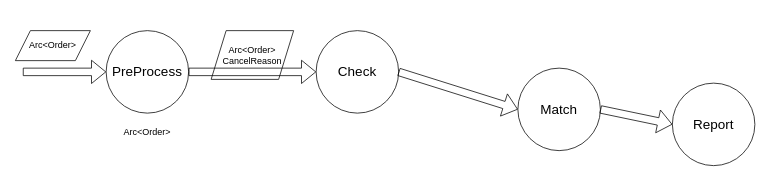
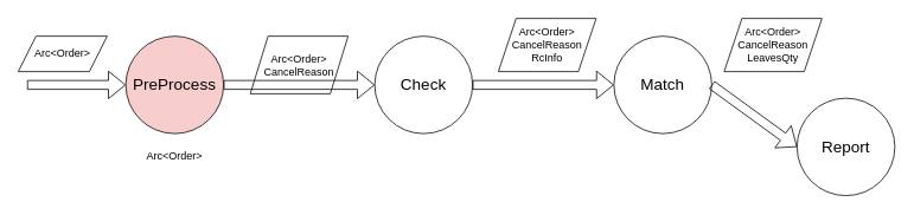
  <mxCell id="0" />
  <mxCell id="1" parent="0" />
  <mxCell id="2" value="Arc&amp;lt;Order&amp;gt;" style="shape=parallelogram;perimeter=parallelogramPerimeter;whiteSpace=wrap;html=1;fixedSize=1;" parent="1" vertex="1"><mxGeometry x="20" y="40" width="100" height="40" as="geometry" /></mxCell>
- <mxCell id="3" value="&lt;font style=&quot;font-size: 18px;&quot;&gt;PreProcess&lt;/font&gt;" style="ellipse;whiteSpace=wrap;html=1;aspect=fixed;" parent="1" vertex="1"><mxGeometry x="141" y="40" width="110" height="110" as="geometry" /></mxCell>
+ <mxCell id="3" value="&lt;font style=&quot;font-size: 18px;&quot;&gt;PreProcess&lt;/font&gt;" style="ellipse;whiteSpace=wrap;html=1;aspect=fixed;fillColor=#f8cecc;" parent="1" vertex="1"><mxGeometry x="141" y="40" width="110" height="110" as="geometry" /></mxCell>
  <mxCell id="4" value="Arc&amp;lt;Order&amp;gt;&lt;br&gt;CancelReason" style="shape=parallelogram;perimeter=parallelogramPerimeter;whiteSpace=wrap;html=1;fixedSize=1;" parent="1" vertex="1"><mxGeometry x="281" y="40" width="110" height="65" as="geometry" /></mxCell>
  <mxCell id="5" value="&lt;font style=&quot;font-size: 18px;&quot;&gt;Check&lt;/font&gt;" style="ellipse;whiteSpace=wrap;html=1;aspect=fixed;" parent="1" vertex="1"><mxGeometry x="421" y="40" width="110" height="110" as="geometry" /></mxCell>
  <mxCell id="6" value="Arc&amp;lt;Order&amp;gt;" style="text;html=1;strokeColor=none;fillColor=none;align=center;verticalAlign=middle;whiteSpace=wrap;rounded=0;" parent="1" vertex="1"><mxGeometry x="166" y="160" width="60" height="30" as="geometry" /></mxCell>
- <mxCell id="8" value="&lt;font style=&quot;font-size: 18px;&quot;&gt;Match&lt;/font&gt;" style="ellipse;whiteSpace=wrap;html=1;aspect=fixed;" parent="1" vertex="1"><mxGeometry x="690" y="90" width="110" height="110" as="geometry" /></mxCell>
+ <mxCell id="7" value="Arc&amp;lt;Order&amp;gt;&lt;br&gt;CancelReason&lt;br&gt;RcInfo" style="shape=parallelogram;perimeter=parallelogramPerimeter;whiteSpace=wrap;html=1;fixedSize=1;" parent="1" vertex="1"><mxGeometry x="560" y="20" width="110" height="60" as="geometry" /></mxCell>
+ <mxCell id="8" value="&lt;font style=&quot;font-size: 18px;&quot;&gt;Match&lt;/font&gt;" style="ellipse;whiteSpace=wrap;html=1;aspect=fixed;" parent="1" vertex="1"><mxGeometry x="690" y="40" width="110" height="110" as="geometry" /></mxCell>
+ <mxCell id="9" value="Arc&amp;lt;Order&amp;gt;&lt;br&gt;CancelReason&lt;br&gt;LeavesQty" style="shape=parallelogram;perimeter=parallelogramPerimeter;whiteSpace=wrap;html=1;fixedSize=1;" parent="1" vertex="1"><mxGeometry x="814" y="20" width="110" height="60" as="geometry" /></mxCell>
  <mxCell id="10" value="&lt;font style=&quot;font-size: 18px;&quot;&gt;Report&lt;/font&gt;" style="ellipse;whiteSpace=wrap;html=1;aspect=fixed;" parent="1" vertex="1"><mxGeometry x="896" y="110" width="110" height="110" as="geometry" /></mxCell>
  <mxCell id="11" value="" style="shape=flexArrow;endArrow=classic;html=1;fontSize=18;exitX=1;exitY=0.5;exitDx=0;exitDy=0;entryX=0;entryY=0.5;entryDx=0;entryDy=0;" parent="1" source="5" target="8" edge="1"><mxGeometry width="50" height="50" relative="1" as="geometry"><mxPoint x="330" y="200" as="sourcePoint" /><mxPoint x="400" y="175" as="targetPoint" /></mxGeometry></mxCell>
  <mxCell id="12" value="" style="shape=flexArrow;endArrow=classic;html=1;fontSize=18;entryX=0;entryY=0.5;entryDx=0;entryDy=0;" parent="1" target="3" edge="1"><mxGeometry width="50" height="50" relative="1" as="geometry"><mxPoint x="30" y="95" as="sourcePoint" /><mxPoint x="140" y="70" as="targetPoint" /></mxGeometry></mxCell>
  <mxCell id="13" value="" style="shape=flexArrow;endArrow=classic;html=1;fontSize=18;exitX=1;exitY=0.5;exitDx=0;exitDy=0;entryX=0;entryY=0.5;entryDx=0;entryDy=0;" parent="1" source="3" target="5" edge="1"><mxGeometry width="50" height="50" relative="1" as="geometry"><mxPoint x="320" y="160" as="sourcePoint" /><mxPoint x="370" y="110" as="targetPoint" /></mxGeometry></mxCell>
  <mxCell id="14" value="" style="shape=flexArrow;endArrow=classic;html=1;fontSize=18;exitX=1;exitY=0.5;exitDx=0;exitDy=0;entryX=0;entryY=0.5;entryDx=0;entryDy=0;" parent="1" source="8" target="10" edge="1"><mxGeometry width="50" height="50" relative="1" as="geometry"><mxPoint x="620" y="160" as="sourcePoint" /><mxPoint x="670" y="110" as="targetPoint" /></mxGeometry></mxCell>
